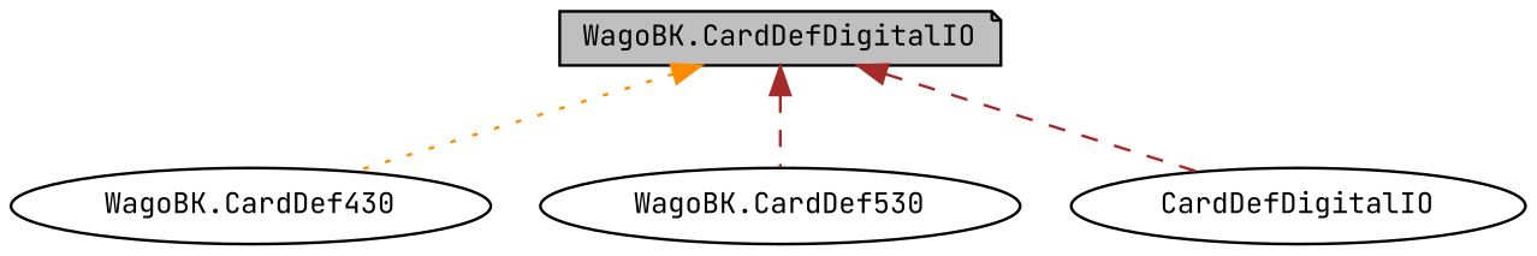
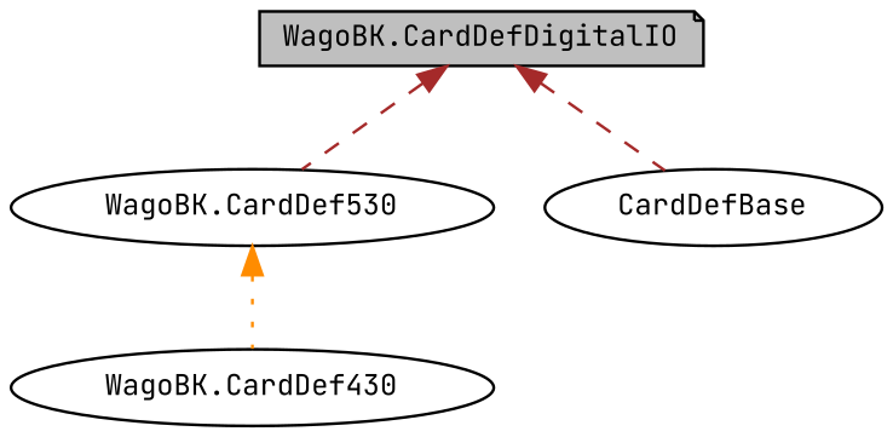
  digraph {
    fontname="JetBrains Mono"
    node [color=black fillcolor=white fontname="JetBrains Mono" fontsize=10 shape=ellipse style=filled]
    edge [color=brown dir=back fontname="JetBrains Mono" fontsize=10 labelfontname=Arial labelfontsize=10 style=dashed]
    n1 [fillcolor=grey75 fontcolor=black height=0.2 label="WagoBK.CardDefDigitalIO" shape=note width=0.4]
    n2 [height=0.2 label="WagoBK.CardDef430" width=0.4]
    n3 [height=0.2 label="WagoBK.CardDef530" width=0.4]
-   n4 [height=0.2 label=CardDefDigitalIO width=0.4]
-   n1 -> n2 [color=darkorange style=dotted]
+   n4 [height=0.2 label=CardDefBase width=0.4]
+   n3 -> n2 [color=darkorange style=dotted]
    n1 -> n3
    n1 -> n4
  }
